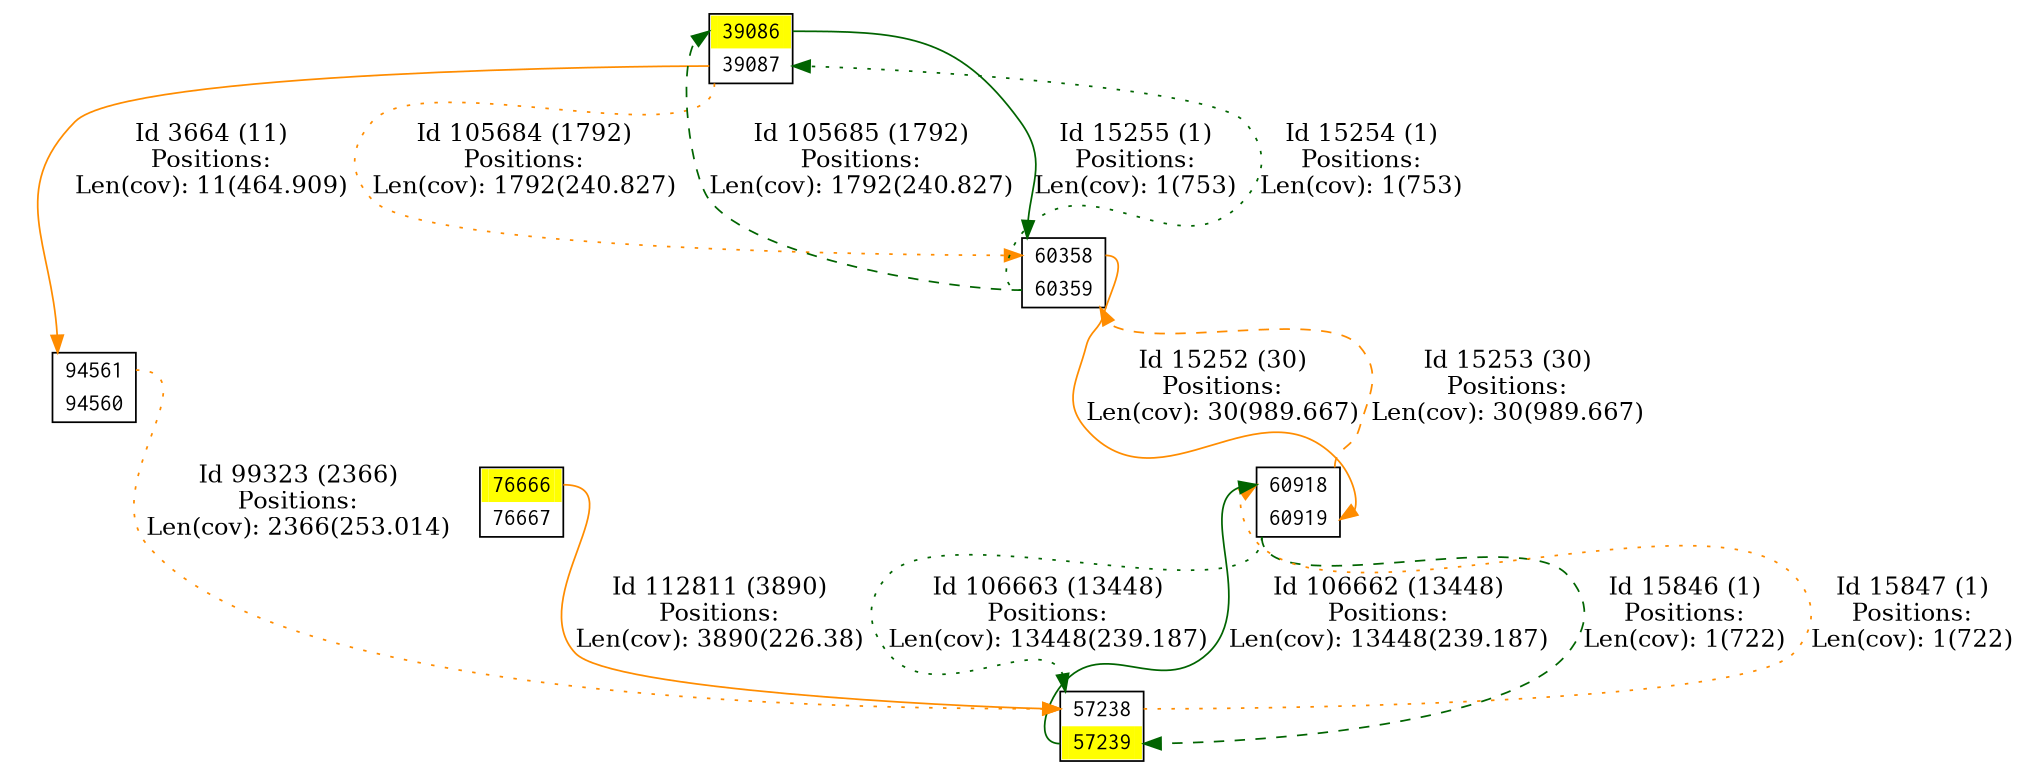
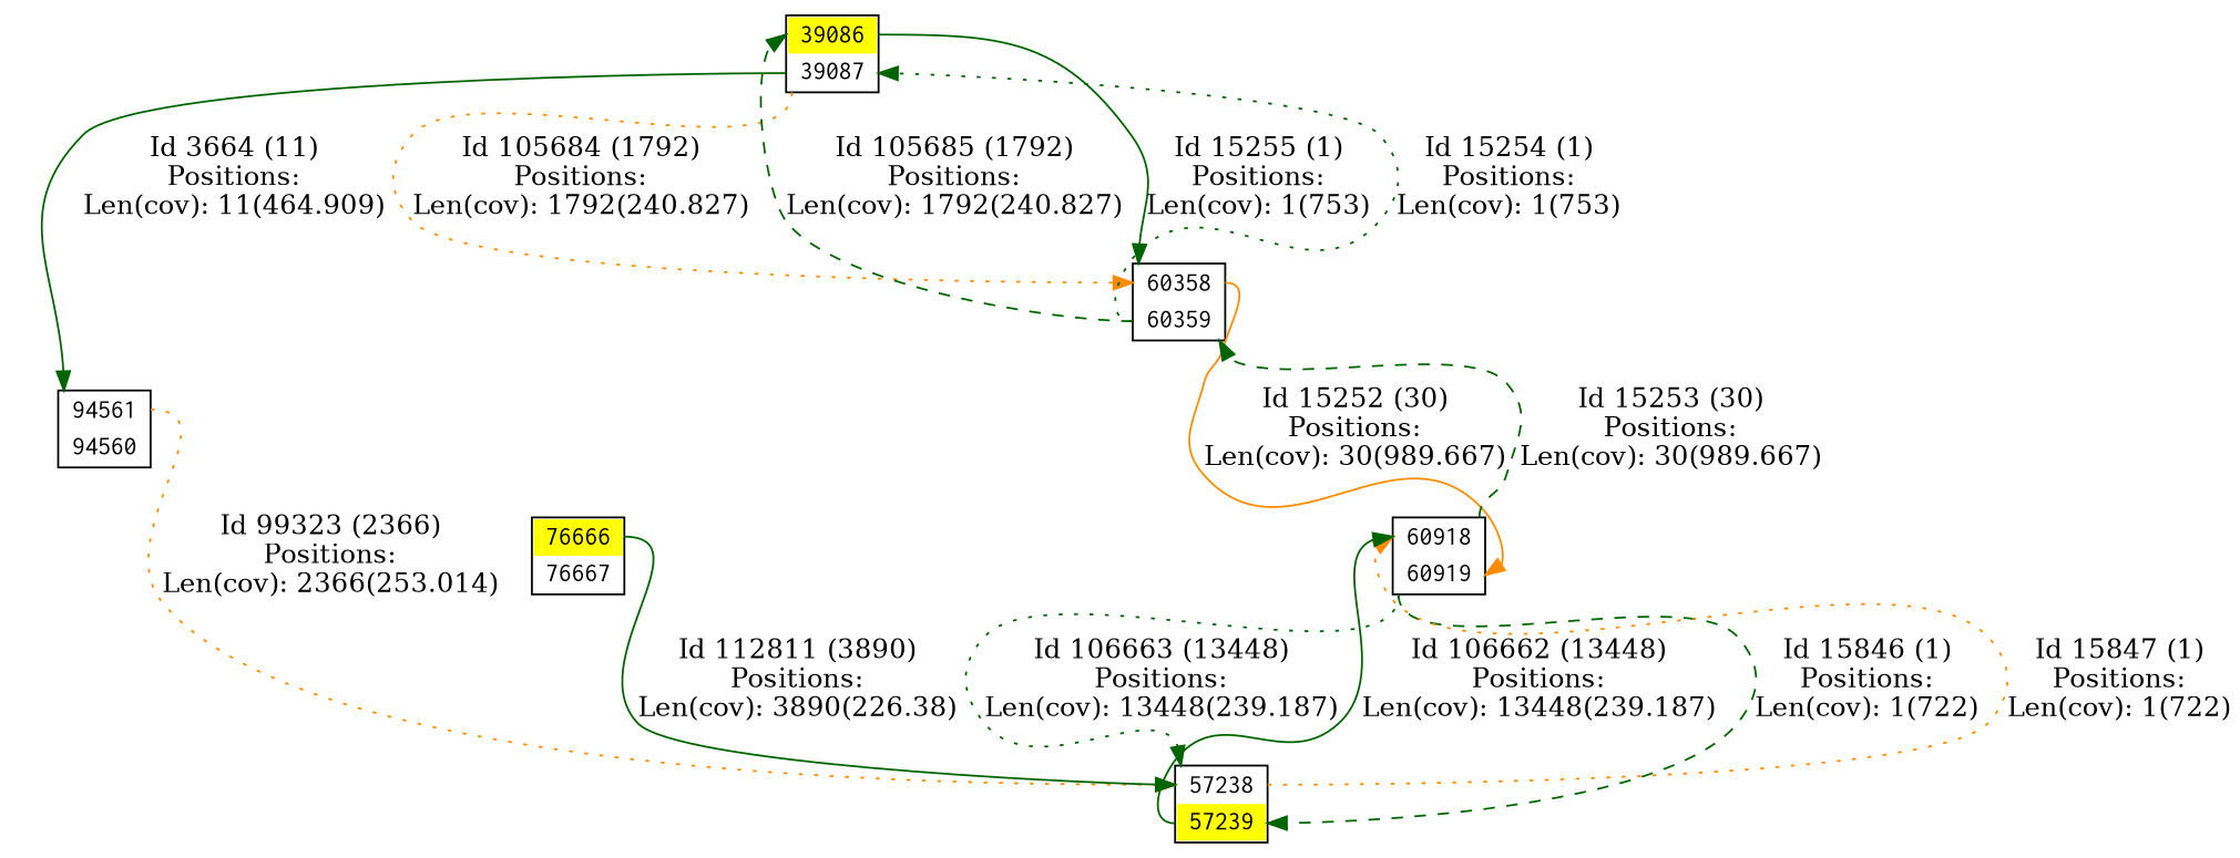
  digraph {
    node [color=black fontname=Courier penwidth=1.8 shape=plaintext]
    edge [color=darkgreen headport=port_57238_in style=solid tailport=port_39087_out]
    n1 [label=<<TABLE BORDER="1" CELLSPACING="0" > <TR><TD BORDER="0" PORT = "port_39086_in" color="yellow" bgcolor="yellow" ></TD><TD BORDER="0" color="yellow" bgcolor="yellow" >39086</TD><TD BORDER="0" PORT = "port_39086_out" color="yellow" bgcolor="yellow" ></TD></TR> <TR><TD BORDER="0" PORT = "port_39087_out" color="white" bgcolor="white" ></TD><TD BORDER="0" color="white" bgcolor="white" >39087</TD><TD BORDER="0" PORT = "port_39087_in" color="white" bgcolor="white" ></TD></TR> </TABLE>>]
    n2 [label=<<TABLE BORDER="1" CELLSPACING="0" > <TR><TD BORDER="0" PORT = "port_60358_in" color="white" bgcolor="white" ></TD><TD BORDER="0" color="white" bgcolor="white" >60358</TD><TD BORDER="0" PORT = "port_60358_out" color="white" bgcolor="white" ></TD></TR> <TR><TD BORDER="0" PORT = "port_60359_out" color="white" bgcolor="white" ></TD><TD BORDER="0" color="white" bgcolor="white" >60359</TD><TD BORDER="0" PORT = "port_60359_in" color="white" bgcolor="white" ></TD></TR> </TABLE>>]
    n3 [label=<<TABLE BORDER="1" CELLSPACING="0" > <TR><TD BORDER="0" PORT = "port_94561_in" color="white" bgcolor="white" ></TD><TD BORDER="0" color="white" bgcolor="white" >94561</TD><TD BORDER="0" PORT = "port_94561_out" color="white" bgcolor="white" ></TD></TR> <TR><TD BORDER="0" PORT = "port_94560_out" color="white" bgcolor="white" ></TD><TD BORDER="0" color="white" bgcolor="white" >94560</TD><TD BORDER="0" PORT = "port_94560_in" color="white" bgcolor="white" ></TD></TR> </TABLE>>]
    n4 [label=<<TABLE BORDER="1" CELLSPACING="0" > <TR><TD BORDER="0" PORT = "port_60918_in" color="white" bgcolor="white" ></TD><TD BORDER="0" color="white" bgcolor="white" >60918</TD><TD BORDER="0" PORT = "port_60918_out" color="white" bgcolor="white" ></TD></TR> <TR><TD BORDER="0" PORT = "port_60919_out" color="white" bgcolor="white" ></TD><TD BORDER="0" color="white" bgcolor="white" >60919</TD><TD BORDER="0" PORT = "port_60919_in" color="white" bgcolor="white" ></TD></TR> </TABLE>>]
    n5 [label=<<TABLE BORDER="1" CELLSPACING="0" > <TR><TD BORDER="0" PORT = "port_57238_in" color="white" bgcolor="white" ></TD><TD BORDER="0" color="white" bgcolor="white" >57238</TD><TD BORDER="0" PORT = "port_57238_out" color="white" bgcolor="white" ></TD></TR> <TR><TD BORDER="0" PORT = "port_57239_out" color="yellow" bgcolor="yellow" ></TD><TD BORDER="0" color="yellow" bgcolor="yellow" >57239</TD><TD BORDER="0" PORT = "port_57239_in" color="yellow" bgcolor="yellow" ></TD></TR> </TABLE>>]
    n6 [label=<<TABLE BORDER="1" CELLSPACING="0" > <TR><TD BORDER="0" PORT = "port_76666_in" color="yellow" bgcolor="yellow" ></TD><TD BORDER="0" color="yellow" bgcolor="yellow" >76666</TD><TD BORDER="0" PORT = "port_76666_out" color="yellow" bgcolor="yellow" ></TD></TR> <TR><TD BORDER="0" PORT = "port_76667_out" color="white" bgcolor="white" ></TD><TD BORDER="0" color="white" bgcolor="white" >76667</TD><TD BORDER="0" PORT = "port_76667_in" color="white" bgcolor="white" ></TD></TR> </TABLE>>]
    n1 -> n2 [headport=port_60358_in label="Id 15255 (1)\nPositions:\nLen(cov): 1(753)" tailport=port_39086_out]
    n1 -> n2 [color=darkorange headport=port_60358_in label="Id 105684 (1792)\nPositions:\nLen(cov): 1792(240.827)" style=dotted]
-   n1 -> n3 [color=darkorange headport=port_94561_in label="Id 3664 (11)\nPositions:\nLen(cov): 11(464.909)"]
+   n1 -> n3 [headport=port_94561_in label="Id 3664 (11)\nPositions:\nLen(cov): 11(464.909)"]
    n2 -> n1 [headport=port_39087_in label="Id 15254 (1)\nPositions:\nLen(cov): 1(753)" style=dotted tailport=port_60359_out]
    n2 -> n1 [headport=port_39086_in label="Id 105685 (1792)\nPositions:\nLen(cov): 1792(240.827)" style=dashed tailport=port_60359_out]
    n2 -> n4 [color=darkorange headport=port_60919_in label="Id 15252 (30)\nPositions:\nLen(cov): 30(989.667)" tailport=port_60358_out]
    n3 -> n5 [color=darkorange label="Id 99323 (2366)\nPositions:\nLen(cov): 2366(253.014)" style=dotted tailport=port_94561_out]
-   n4 -> n2 [color=darkorange headport=port_60359_in label="Id 15253 (30)\nPositions:\nLen(cov): 30(989.667)" style=dashed tailport=port_60918_out]
+   n4 -> n2 [headport=port_60359_in label="Id 15253 (30)\nPositions:\nLen(cov): 30(989.667)" style=dashed tailport=port_60918_out]
    n4 -> n5 [headport=port_57239_in label="Id 15846 (1)\nPositions:\nLen(cov): 1(722)" style=dashed tailport=port_60919_out]
    n4 -> n5 [label="Id 106663 (13448)\nPositions:\nLen(cov): 13448(239.187)" style=dotted tailport=port_60919_out]
    n5 -> n4 [color=darkorange headport=port_60918_in label="Id 15847 (1)\nPositions:\nLen(cov): 1(722)" style=dotted tailport=port_57238_out]
    n5 -> n4 [headport=port_60918_in label="Id 106662 (13448)\nPositions:\nLen(cov): 13448(239.187)" tailport=port_57239_out]
-   n6 -> n5 [color=darkorange label="Id 112811 (3890)\nPositions:\nLen(cov): 3890(226.38)" tailport=port_76666_out]
+   n6 -> n5 [label="Id 112811 (3890)\nPositions:\nLen(cov): 3890(226.38)" tailport=port_76666_out]
  }
